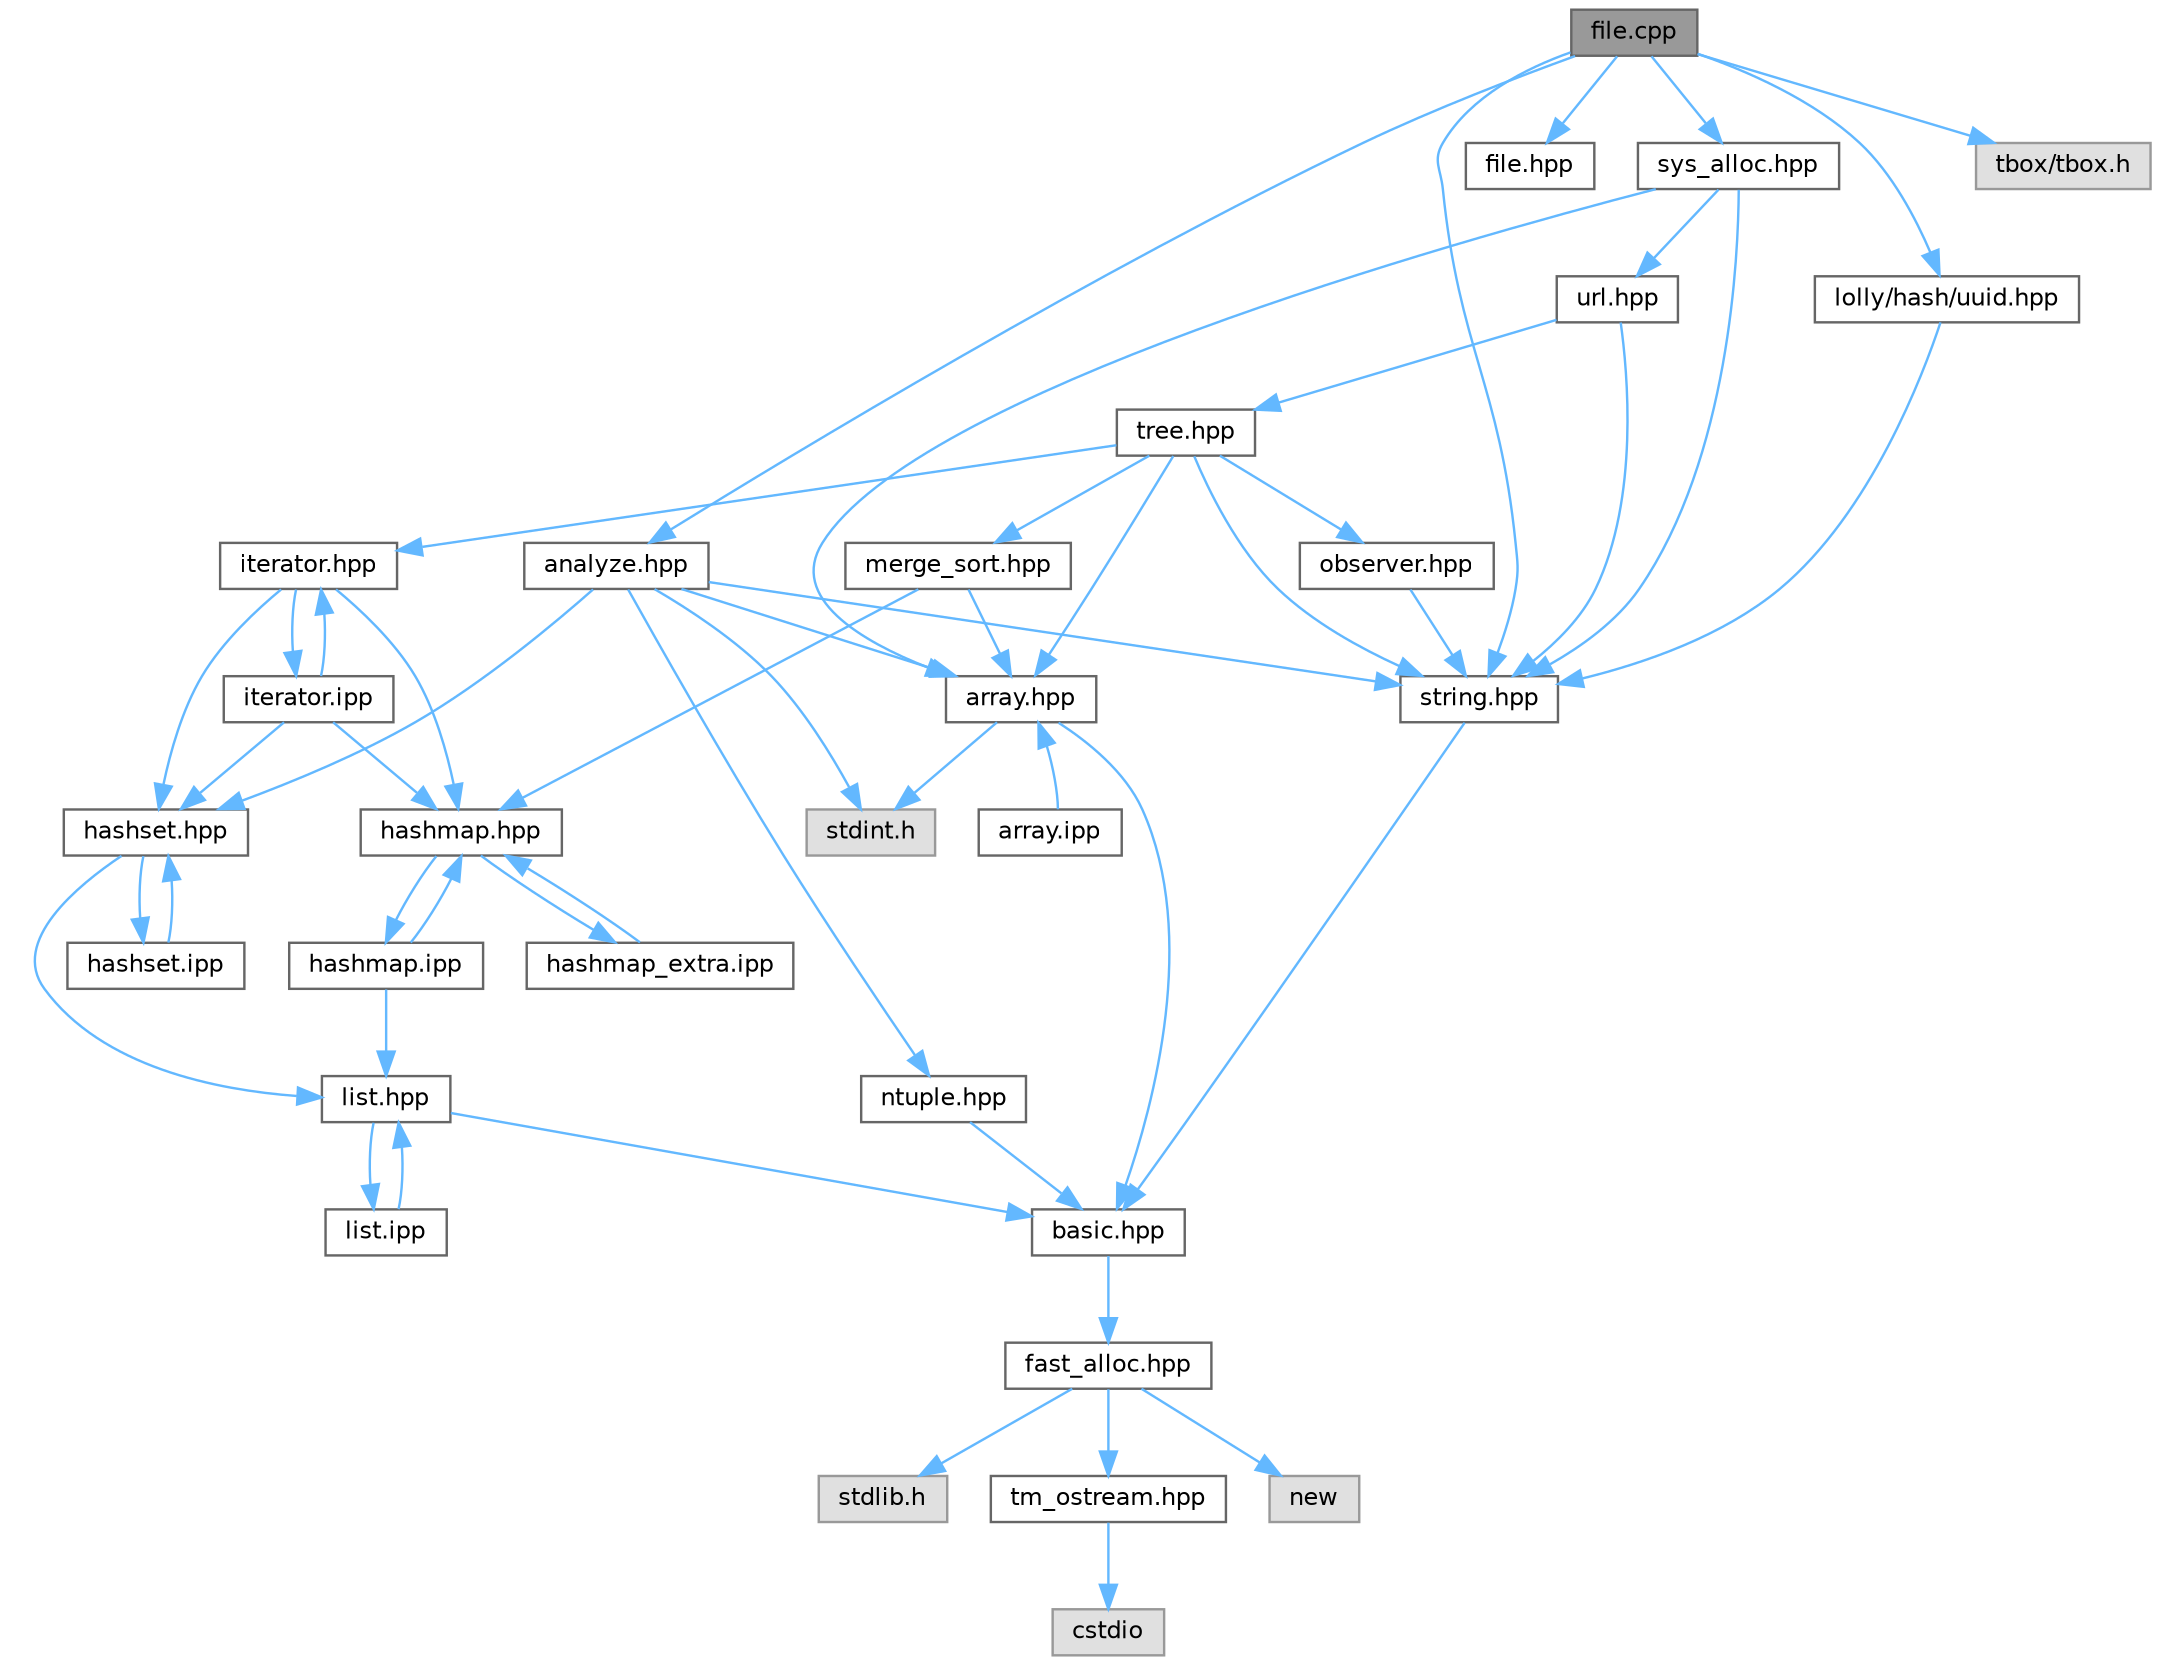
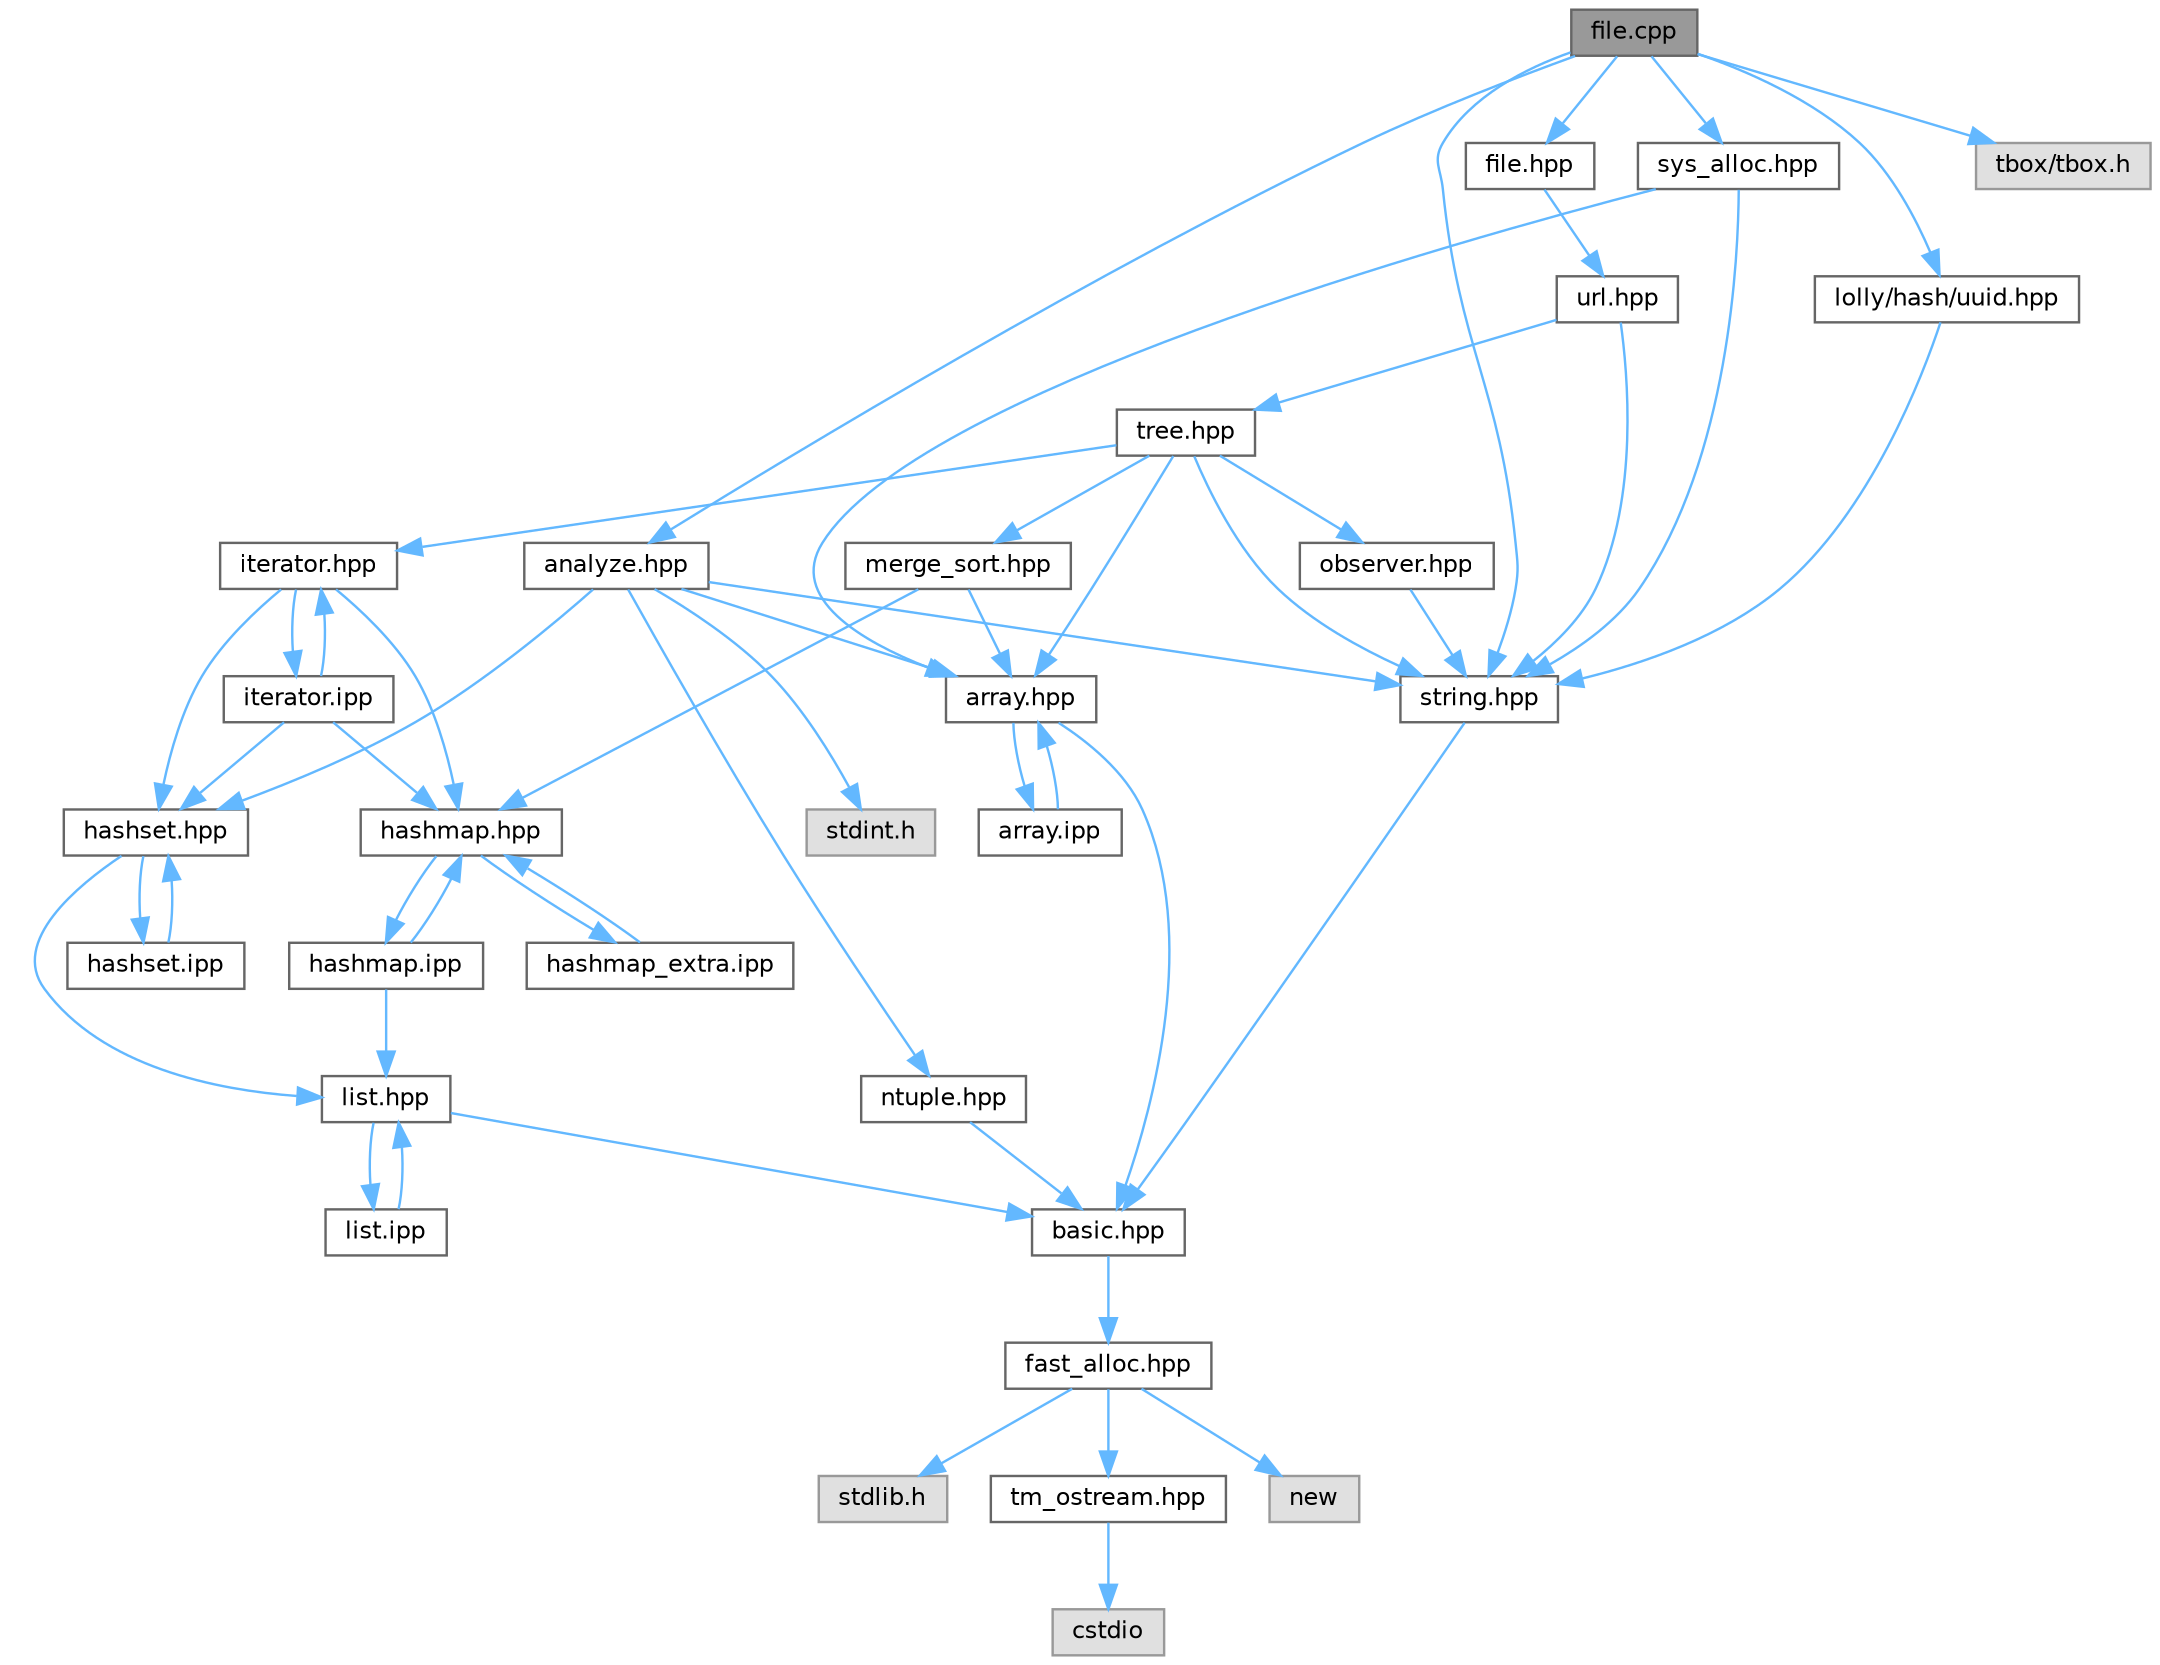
  digraph {
    node [color=grey40 fillcolor=white fontname=Helvetica fontsize=10 shape=box style=filled]
    edge [color=steelblue1 fontname=Helvetica fontsize=10 labelfontname=Helvetica labelfontsize=10 style=solid]
    n1 [color=gray40 fillcolor=grey60 fontcolor=black height=0.2 label="file.cpp" width=0.4]
    n2 [height=0.2 label="file.hpp" width=0.4]
    n3 [height=0.2 label="string.hpp" width=0.4]
    n4 [height=0.2 label="analyze.hpp" width=0.4]
    n5 [height=0.2 label="lolly/hash/uuid.hpp" width=0.4]
    n6 [height=0.2 label="sys_alloc.hpp" width=0.4]
    n7 [color=grey60 fillcolor="#E0E0E0" height=0.2 label="tbox/tbox.h" width=0.4]
    n8 [height=0.2 label="url.hpp" width=0.4]
    n9 [height=0.2 label="basic.hpp" width=0.4]
    n10 [height=0.2 label="array.hpp" width=0.4]
    n11 [height=0.2 label="hashset.hpp" width=0.4]
    n12 [color=grey60 fillcolor="#E0E0E0" height=0.2 label="stdint.h" width=0.4]
    n13 [height=0.2 label="ntuple.hpp" width=0.4]
    n14 [height=0.2 label="tree.hpp" width=0.4]
    n15 [height=0.2 label="iterator.hpp" width=0.4]
    n16 [height=0.2 label="merge_sort.hpp" width=0.4]
    n17 [height=0.2 label="observer.hpp" width=0.4]
    n18 [height=0.2 label="fast_alloc.hpp" width=0.4]
    n19 [color=grey60 fillcolor="#E0E0E0" height=0.2 label="stdlib.h" width=0.4]
    n20 [height=0.2 label="tm_ostream.hpp" width=0.4]
    n21 [color=grey60 fillcolor="#E0E0E0" height=0.2 label=new width=0.4]
    n22 [color=grey60 fillcolor="#E0E0E0" height=0.2 label=cstdio width=0.4]
    n23 [height=0.2 label="array.ipp" width=0.4]
    n24 [height=0.2 label="hashmap.hpp" width=0.4]
    n25 [height=0.2 label="iterator.ipp" width=0.4]
    n26 [height=0.2 label="hashmap.ipp" width=0.4]
    n27 [height=0.2 label="hashmap_extra.ipp" width=0.4]
    n28 [height=0.2 label="list.hpp" width=0.4]
    n29 [height=0.2 label="hashset.ipp" width=0.4]
    n30 [height=0.2 label="list.ipp" width=0.4]
    n1 -> n2
    n1 -> n3
    n1 -> n4
    n1 -> n5
    n1 -> n6
    n1 -> n7
-   n6 -> n8
+   n2 -> n8
    n3 -> n9
    n4 -> n3
    n4 -> n10
    n4 -> n11
    n4 -> n12
    n4 -> n13
    n5 -> n3
    n6 -> n3
    n6 -> n10
    n8 -> n3
    n8 -> n14
    n9 -> n18
    n10 -> n9
-   n10 -> n12
+   n10 -> n23
    n11 -> n28
    n11 -> n29
    n13 -> n9
    n14 -> n3
    n14 -> n10
    n14 -> n15
    n14 -> n16
    n14 -> n17
    n15 -> n11
    n15 -> n24
    n15 -> n25
    n16 -> n10
    n16 -> n24
    n17 -> n3
    n18 -> n19
    n18 -> n20
    n18 -> n21
    n20 -> n22
    n23 -> n10
    n24 -> n26
    n24 -> n27
    n25 -> n11
    n25 -> n15
    n25 -> n24
    n26 -> n24
    n26 -> n28
    n27 -> n24
    n28 -> n9
    n28 -> n30
    n29 -> n11
    n30 -> n28
  }
